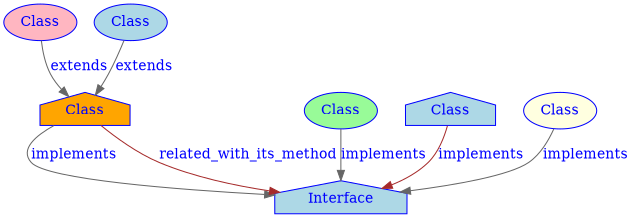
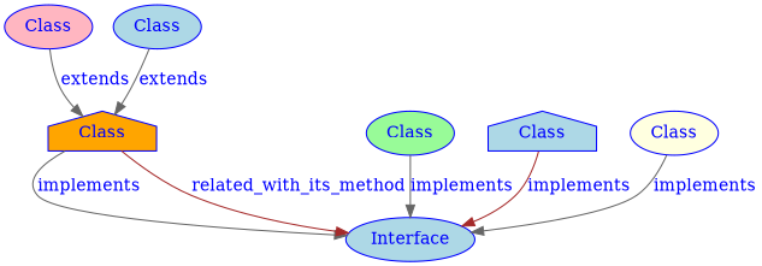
  digraph {
    node [color=blue fontcolor=blue style=filled fillcolor=lightblue shape=ellipse]
    edge [color=gray40 fontcolor=blue]
    n1 [label=Class fillcolor=lightpink]
    n2 [label=Class fillcolor=orange shape=house]
    n3 [label=Class]
-   n4 [label=Interface shape=house]
+   n4 [label=Interface]
    n5 [label=Class fillcolor=palegreen]
    n6 [label=Class shape=house]
    n7 [label=Class fillcolor=lightyellow]
    n1 -> n2 [label=extends]
    n2 -> n4 [label=implements]
    n2 -> n4 [color=brown label=related_with_its_method]
    n3 -> n2 [label=extends]
    n5 -> n4 [label=implements]
    n6 -> n4 [color=brown label=implements]
    n7 -> n4 [label=implements]
  }
